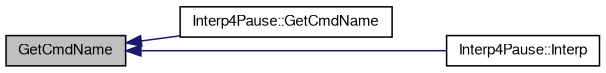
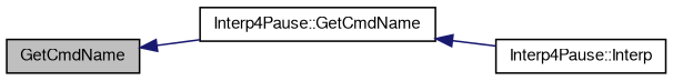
  digraph {
    rankdir=LR
    node [color=black fillcolor=white fontname=FreeSans fontsize=10 shape=record style=filled]
    edge [color=midnightblue dir=back fontname=FreeSans fontsize=10 labelfontname=FreeSans labelfontsize=10 style=solid]
    n1 [fillcolor=grey75 fontcolor=black height=0.2 label=GetCmdName width=0.4]
    n2 [height=0.2 label="Interp4Pause::GetCmdName" width=0.4]
    n3 [height=0.2 label="Interp4Pause::Interp" width=0.4]
    n1 -> n2
-   n1 -> n3
+   n2 -> n3
  }
